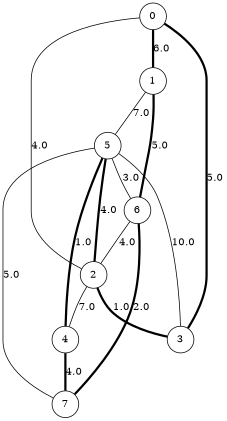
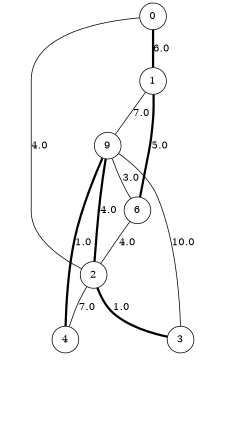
  graph {
    node [shape=circle]
    edge [penwidth=3]
    n1 [label=0]
    n2 [label=1]
    n3 [label=2]
    n4 [label=3]
-   n5 [label=5]
+   n5 [label=9]
    n6 [label=6]
    n7 [label=4]
-   n8 [label=7]
    n1 -- n2 [label=6.0]
    n1 -- n3 [label=4.0 penwidth=""]
-   n1 -- n4 [label=5.0]
    n2 -- n5 [label=7.0 penwidth=""]
    n2 -- n6 [label=5.0]
    n3 -- n4 [label=1.0]
    n3 -- n5 [label=4.0]
    n3 -- n7 [label=7.0 penwidth=""]
    n4 -- n5 [label=10.0 penwidth=""]
    n5 -- n6 [label=3.0 penwidth=""]
-   n5 -- n8 [label=5.0 penwidth=""]
    n6 -- n3 [label=4.0 penwidth=""]
-   n6 -- n8 [label=2.0]
    n7 -- n5 [label=1.0]
-   n7 -- n8 [label=4.0]
  }
